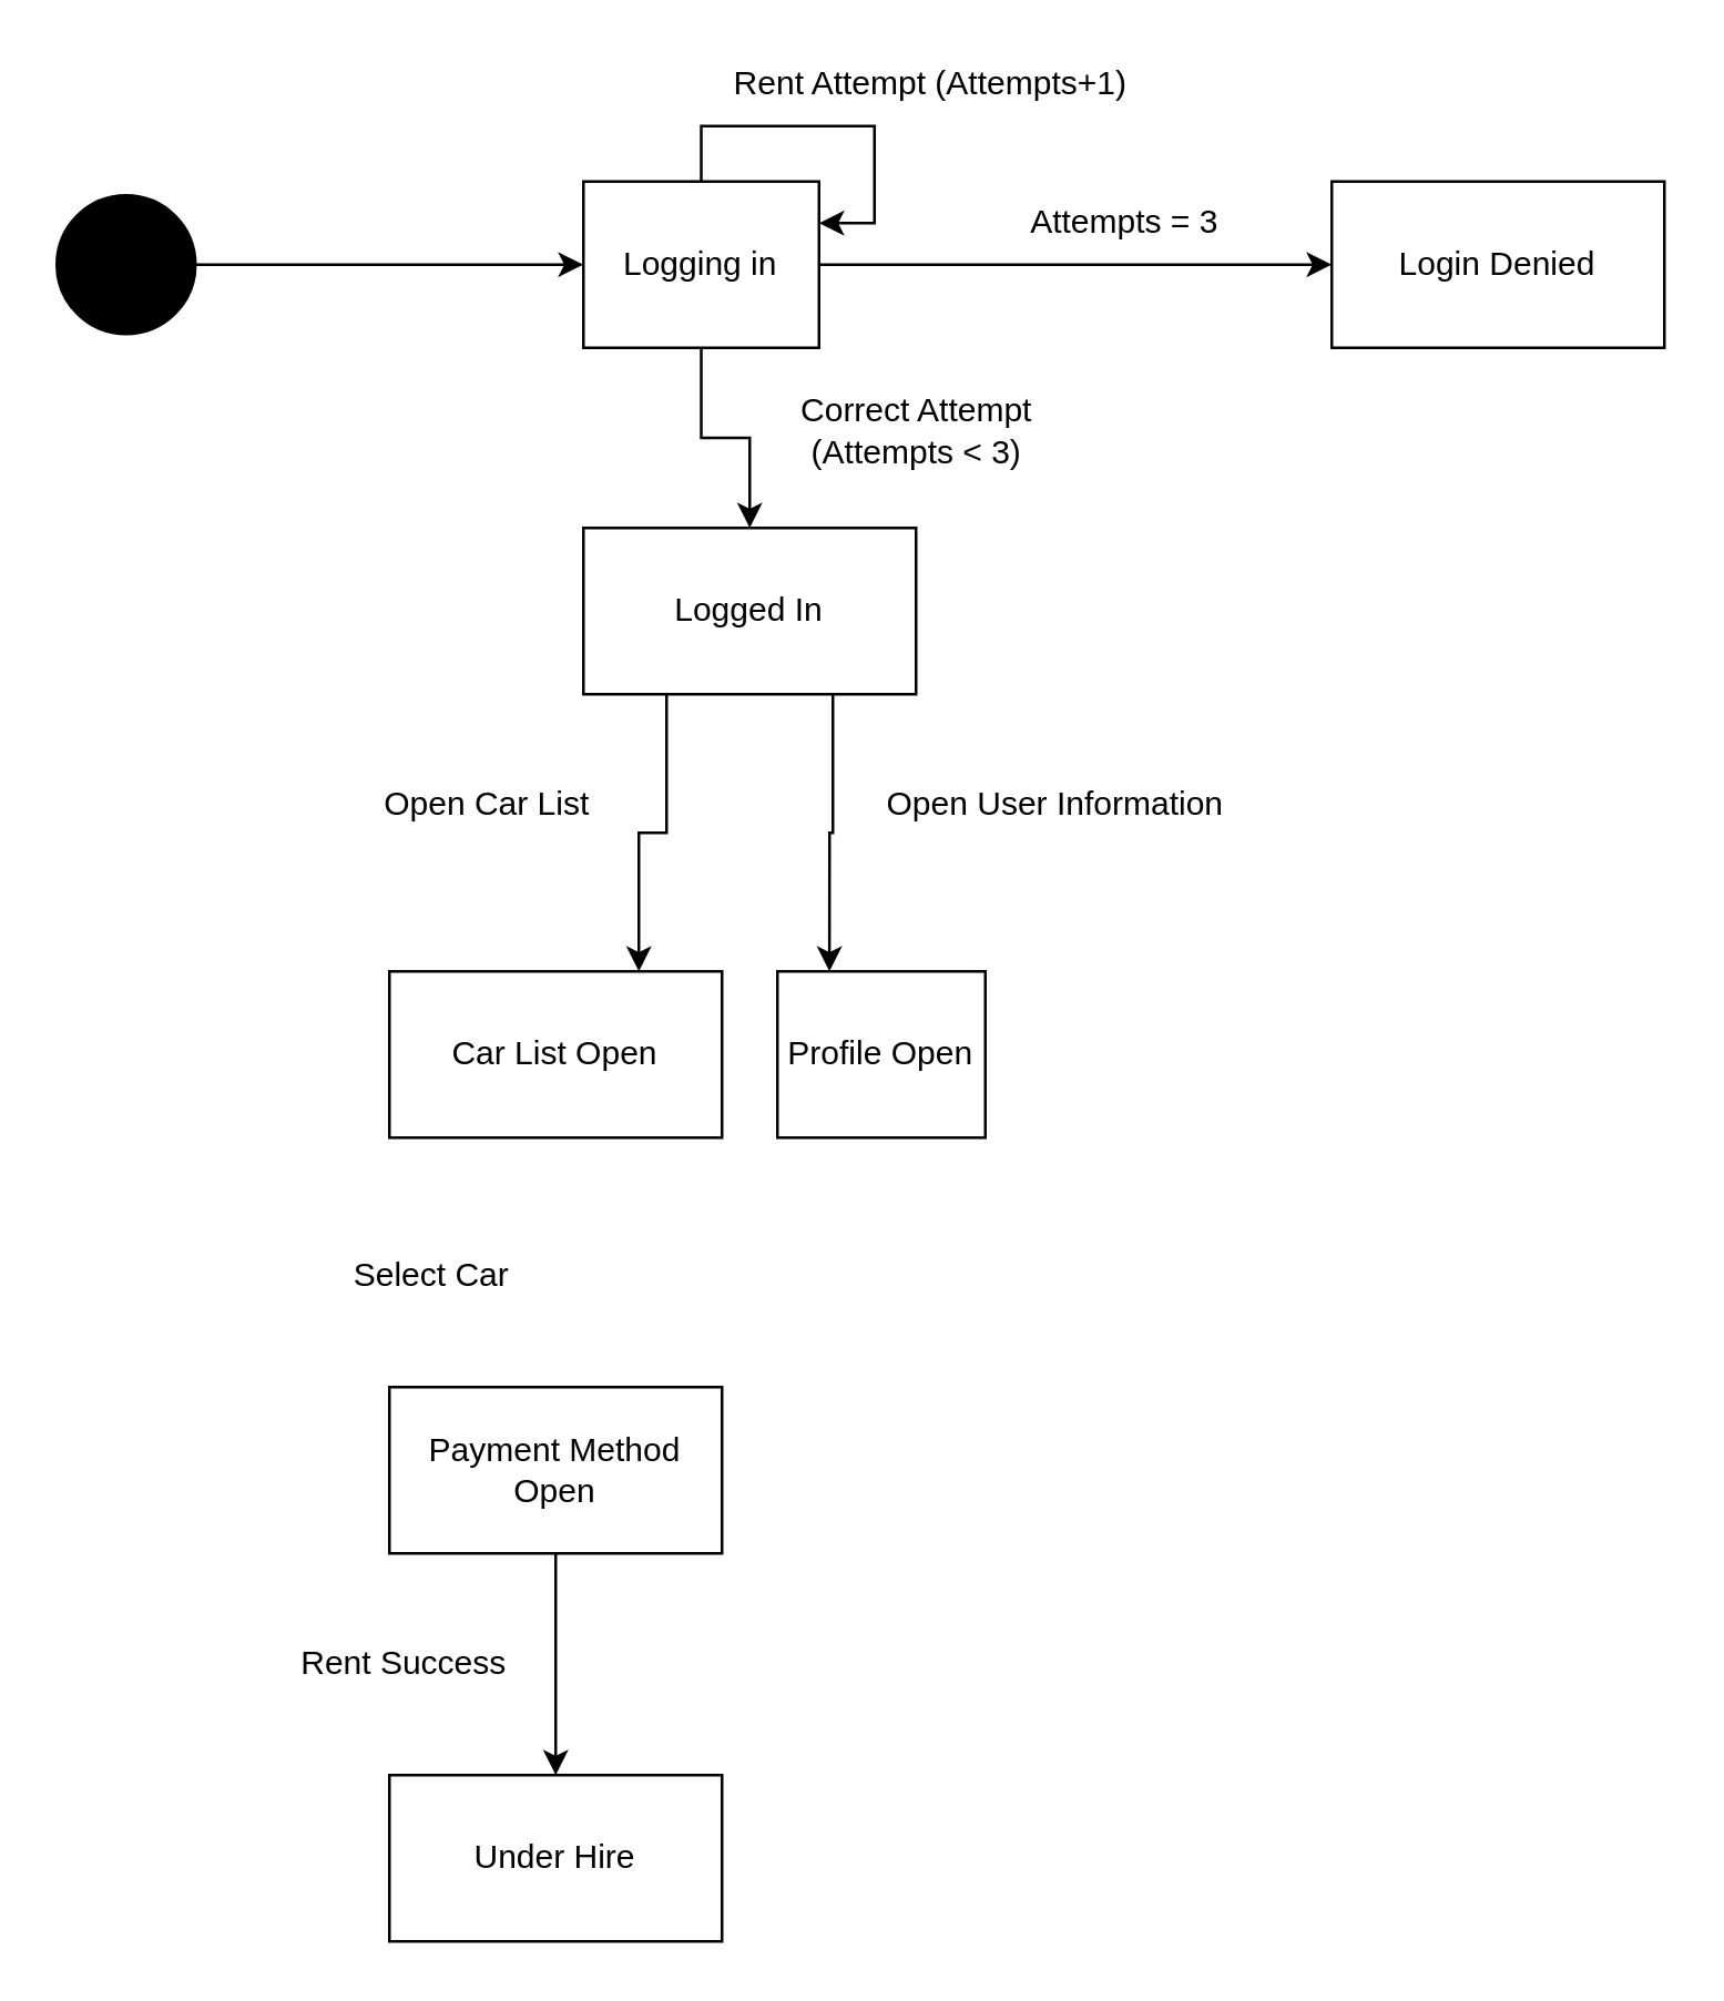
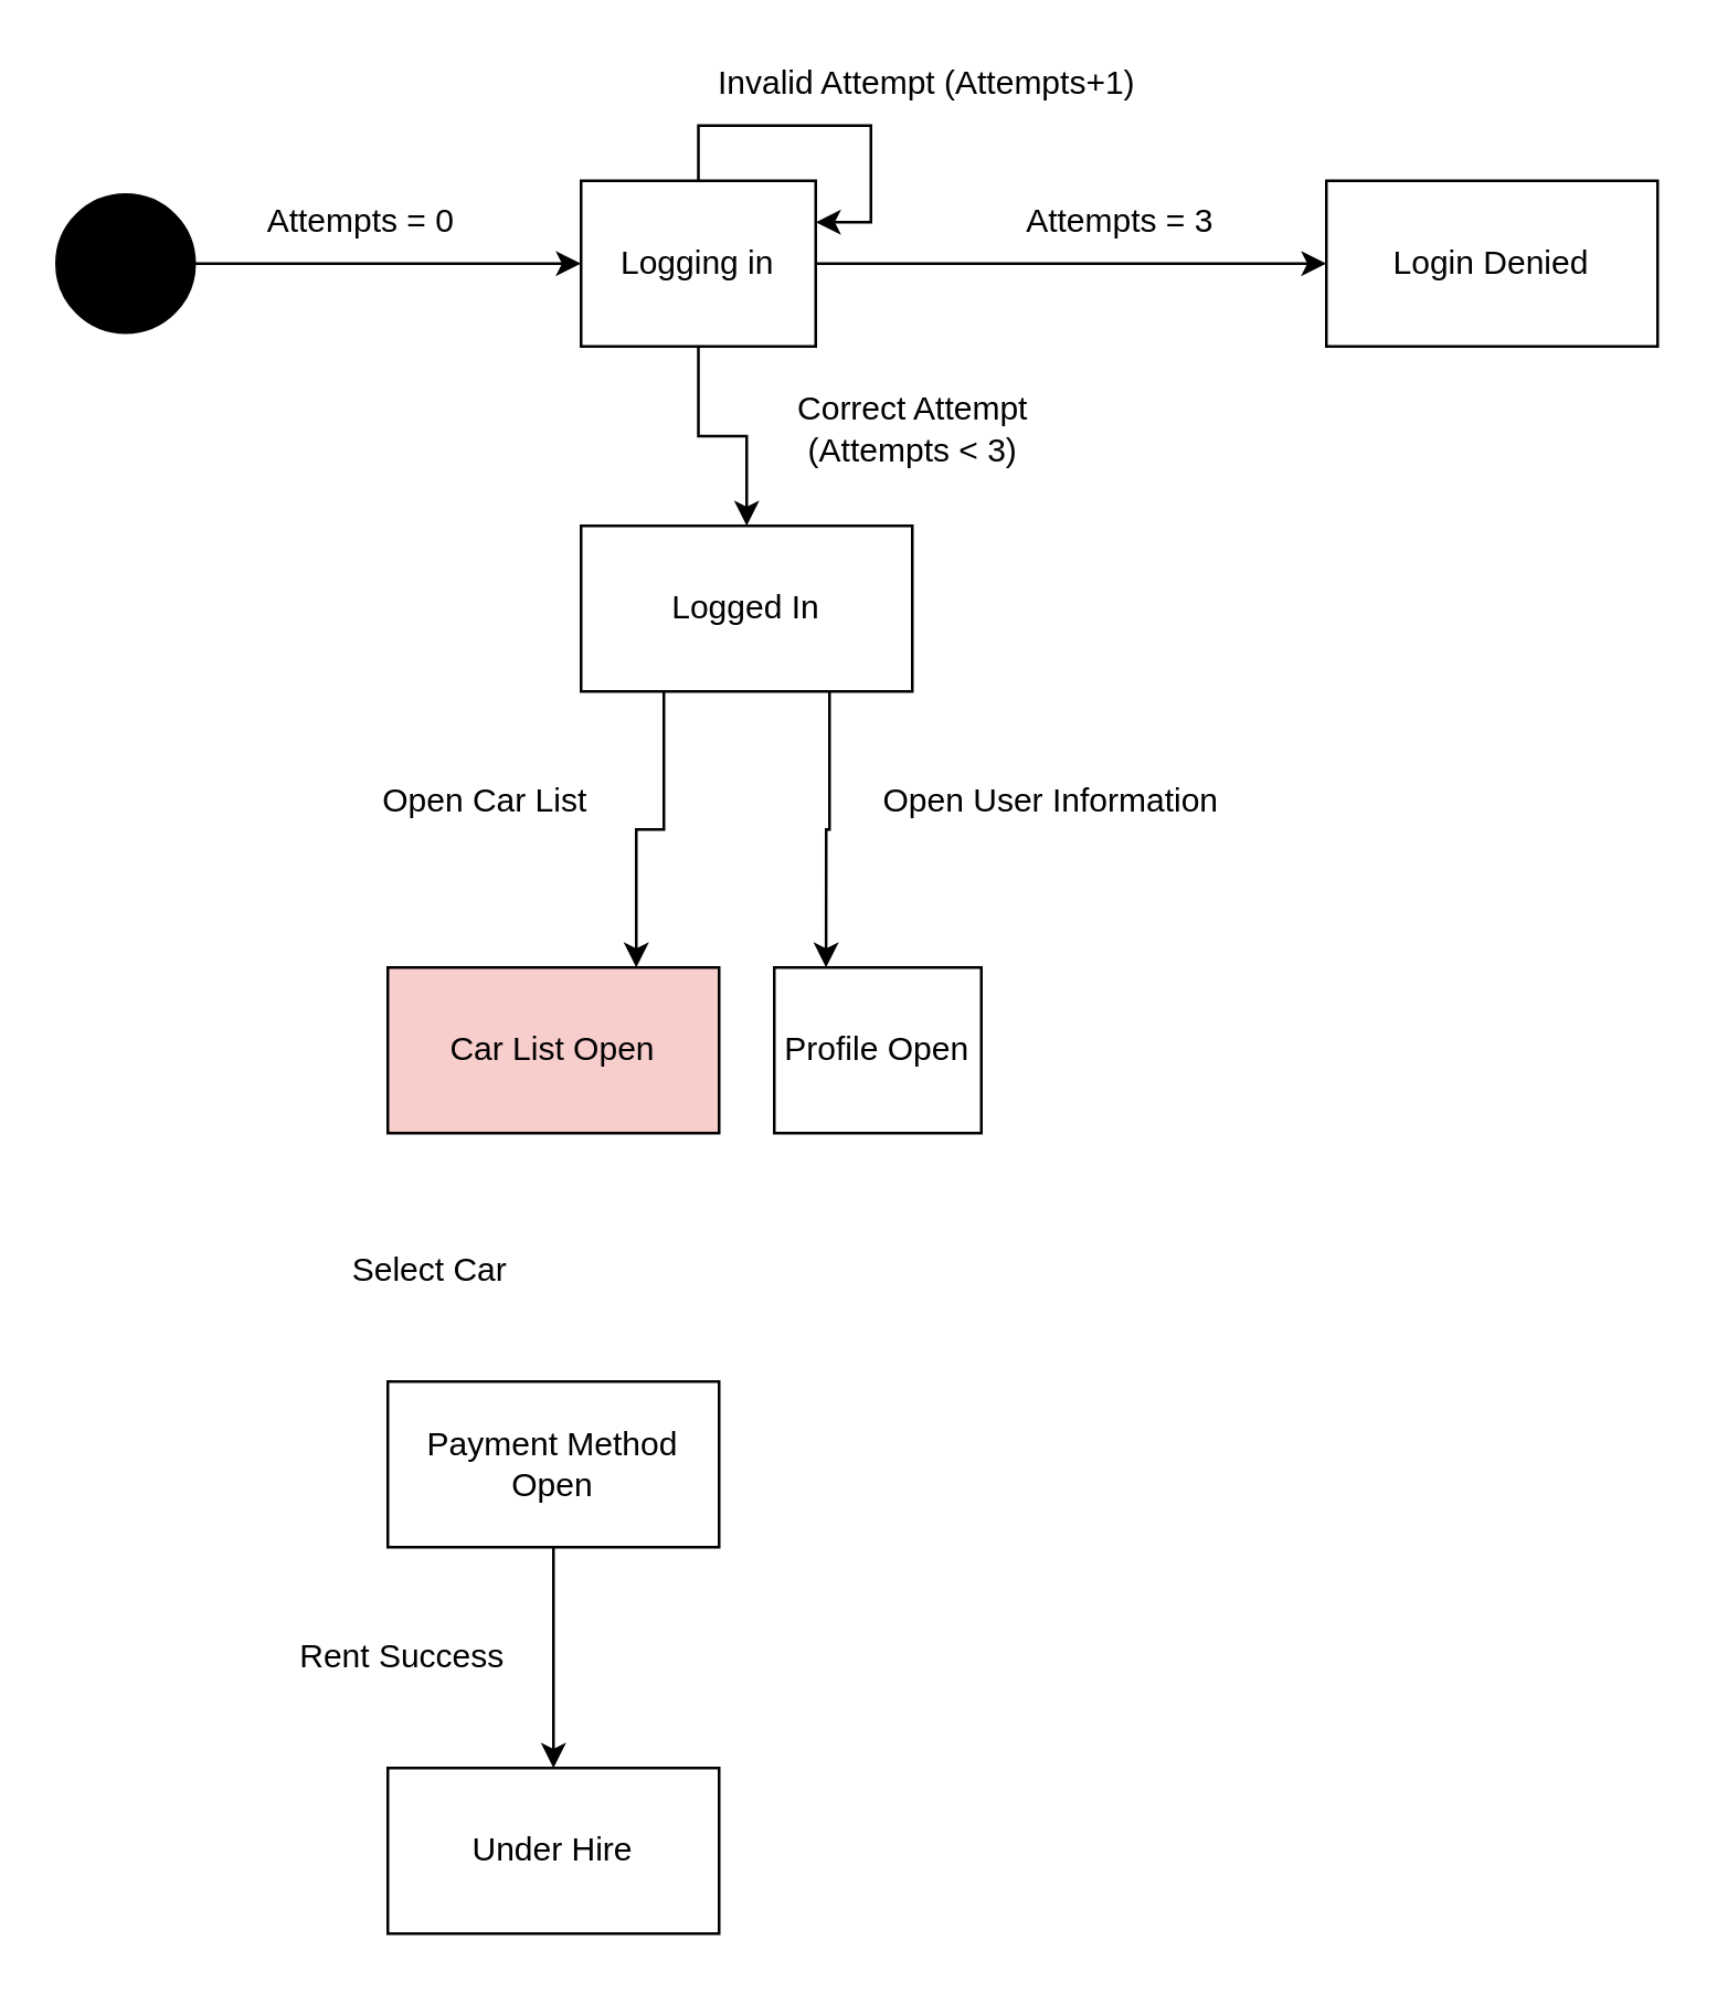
  <mxCell id="0" />
  <mxCell id="1" parent="0" />
  <mxCell id="2" style="edgeStyle=orthogonalEdgeStyle;rounded=0;orthogonalLoop=1;jettySize=auto;html=1;exitX=1;exitY=0.5;exitDx=0;exitDy=0;entryX=0;entryY=0.5;entryDx=0;entryDy=0;" edge="1" parent="1" source="3" target="6"><mxGeometry relative="1" as="geometry" /></mxCell>
  <mxCell id="3" value="" style="ellipse;whiteSpace=wrap;html=1;aspect=fixed;fillColor=#000000;" vertex="1" parent="1"><mxGeometry x="20" y="70" width="50" height="50" as="geometry" /></mxCell>
  <mxCell id="4" style="edgeStyle=orthogonalEdgeStyle;rounded=0;orthogonalLoop=1;jettySize=auto;html=1;exitX=0.5;exitY=1;exitDx=0;exitDy=0;entryX=0.5;entryY=0;entryDx=0;entryDy=0;" edge="1" parent="1" source="6" target="12"><mxGeometry relative="1" as="geometry" /></mxCell>
  <mxCell id="5" style="edgeStyle=orthogonalEdgeStyle;rounded=0;orthogonalLoop=1;jettySize=auto;html=1;exitX=1;exitY=0.5;exitDx=0;exitDy=0;entryX=0;entryY=0.5;entryDx=0;entryDy=0;" edge="1" parent="1" source="6" target="14"><mxGeometry relative="1" as="geometry" /></mxCell>
  <mxCell id="6" value="Logging in" style="whiteSpace=wrap;html=1;fillColor=#FFFFFF;" vertex="1" parent="1"><mxGeometry x="210" y="65" width="85" height="60" as="geometry" /></mxCell>
- <mxCell id="8" value="Rent Attempt (Attempts+1)" style="text;html=1;align=center;verticalAlign=middle;resizable=0;points=[];autosize=1;strokeColor=none;fillColor=none;" vertex="1" parent="1"><mxGeometry x="250" y="20" width="170" height="20" as="geometry" /></mxCell>
+ <mxCell id="7" value="Attempts = 0" style="text;html=1;align=center;verticalAlign=middle;resizable=0;points=[];autosize=1;strokeColor=none;fillColor=none;" vertex="1" parent="1"><mxGeometry x="90" y="70" width="80" height="20" as="geometry" /></mxCell>
+ <mxCell id="8" value="Invalid Attempt (Attempts+1)" style="text;html=1;align=center;verticalAlign=middle;resizable=0;points=[];autosize=1;strokeColor=none;fillColor=none;" vertex="1" parent="1"><mxGeometry x="250" y="20" width="170" height="20" as="geometry" /></mxCell>
  <mxCell id="9" style="edgeStyle=orthogonalEdgeStyle;rounded=0;orthogonalLoop=1;jettySize=auto;html=1;exitX=0.5;exitY=0;exitDx=0;exitDy=0;entryX=1;entryY=0.25;entryDx=0;entryDy=0;" edge="1" parent="1" source="6" target="6"><mxGeometry relative="1" as="geometry" /></mxCell>
  <mxCell id="10" style="edgeStyle=orthogonalEdgeStyle;rounded=0;orthogonalLoop=1;jettySize=auto;html=1;exitX=0.25;exitY=1;exitDx=0;exitDy=0;entryX=0.75;entryY=0;entryDx=0;entryDy=0;" edge="1" parent="1" source="12" target="16"><mxGeometry relative="1" as="geometry" /></mxCell>
  <mxCell id="11" style="edgeStyle=orthogonalEdgeStyle;rounded=0;orthogonalLoop=1;jettySize=auto;html=1;exitX=0.75;exitY=1;exitDx=0;exitDy=0;entryX=0.25;entryY=0;entryDx=0;entryDy=0;" edge="1" parent="1" source="12" target="17"><mxGeometry relative="1" as="geometry" /></mxCell>
  <mxCell id="12" value="Logged In" style="whiteSpace=wrap;html=1;fillColor=#FFFFFF;" vertex="1" parent="1"><mxGeometry x="210" y="190" width="120" height="60" as="geometry" /></mxCell>
  <mxCell id="13" value="Correct Attempt&lt;br&gt;(Attempts &amp;lt; 3)" style="text;html=1;align=center;verticalAlign=middle;resizable=0;points=[];autosize=1;strokeColor=none;fillColor=none;" vertex="1" parent="1"><mxGeometry x="280" y="140" width="100" height="30" as="geometry" /></mxCell>
  <mxCell id="14" value="Login Denied" style="rounded=0;whiteSpace=wrap;html=1;fillColor=#FFFFFF;" vertex="1" parent="1"><mxGeometry x="480" y="65" width="120" height="60" as="geometry" /></mxCell>
  <mxCell id="15" value="Attempts = 3" style="text;html=1;align=center;verticalAlign=middle;resizable=0;points=[];autosize=1;strokeColor=none;fillColor=none;" vertex="1" parent="1"><mxGeometry x="365" y="70" width="80" height="20" as="geometry" /></mxCell>
- <mxCell id="16" value="Car List Open" style="whiteSpace=wrap;html=1;fillColor=#FFFFFF;" vertex="1" parent="1"><mxGeometry x="140" y="350" width="120" height="60" as="geometry" /></mxCell>
+ <mxCell id="16" value="Car List Open" style="whiteSpace=wrap;html=1;fillColor=#f8cecc;" vertex="1" parent="1"><mxGeometry x="140" y="350" width="120" height="60" as="geometry" /></mxCell>
  <mxCell id="17" value="Profile Open" style="whiteSpace=wrap;html=1;fillColor=#FFFFFF;" vertex="1" parent="1"><mxGeometry x="280" y="350" width="75" height="60" as="geometry" /></mxCell>
  <mxCell id="18" value="Open User Information" style="text;html=1;align=center;verticalAlign=middle;resizable=0;points=[];autosize=1;strokeColor=none;fillColor=none;" vertex="1" parent="1"><mxGeometry x="310" y="280" width="140" height="20" as="geometry" /></mxCell>
  <mxCell id="19" value="Open Car List" style="text;html=1;align=center;verticalAlign=middle;resizable=0;points=[];autosize=1;strokeColor=none;fillColor=none;" vertex="1" parent="1"><mxGeometry x="130" y="280" width="90" height="20" as="geometry" /></mxCell>
  <mxCell id="20" style="edgeStyle=orthogonalEdgeStyle;rounded=0;orthogonalLoop=1;jettySize=auto;html=1;exitX=0.5;exitY=1;exitDx=0;exitDy=0;" edge="1" parent="1" source="21"><mxGeometry relative="1" as="geometry"><mxPoint x="200" y="640" as="targetPoint" /></mxGeometry></mxCell>
  <mxCell id="21" value="Payment Method Open" style="whiteSpace=wrap;html=1;fillColor=#FFFFFF;" vertex="1" parent="1"><mxGeometry x="140" y="500" width="120" height="60" as="geometry" /></mxCell>
  <mxCell id="22" value="Select Car" style="text;html=1;align=center;verticalAlign=middle;resizable=0;points=[];autosize=1;strokeColor=none;fillColor=none;" vertex="1" parent="1"><mxGeometry x="120" y="450" width="70" height="20" as="geometry" /></mxCell>
  <mxCell id="23" value="Under Hire" style="rounded=0;whiteSpace=wrap;html=1;fillColor=#FFFFFF;" vertex="1" parent="1"><mxGeometry x="140" y="640" width="120" height="60" as="geometry" /></mxCell>
  <mxCell id="24" value="Rent Success" style="text;html=1;align=center;verticalAlign=middle;resizable=0;points=[];autosize=1;strokeColor=none;fillColor=none;" vertex="1" parent="1"><mxGeometry x="100" y="590" width="90" height="20" as="geometry" /></mxCell>
